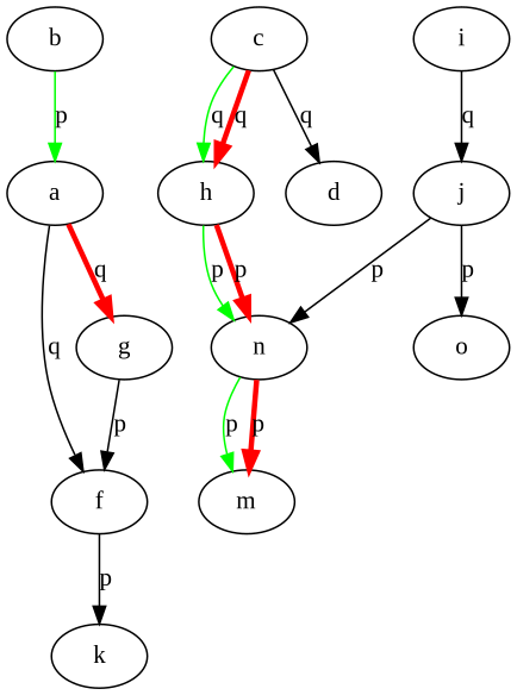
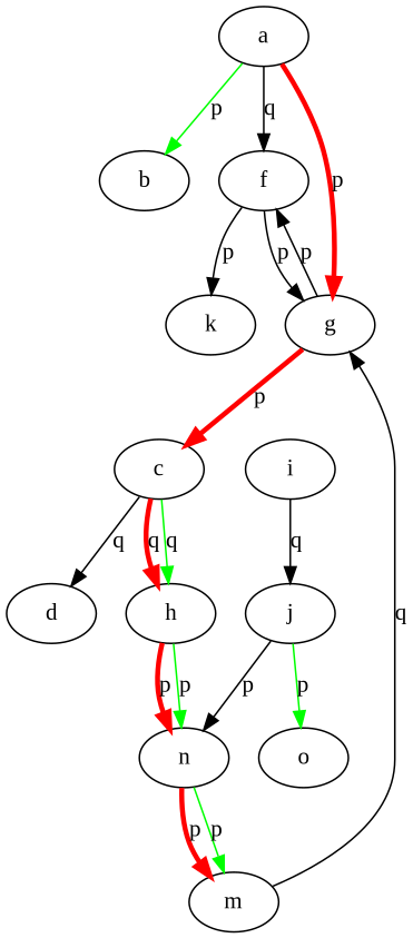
  digraph {
    fontname="Liberation Serif"
    node [fontname="Liberation Serif"]
    edge [fontname="Liberation Serif"]
    a
    b
    f
    g
    k
    c
    h
    d
    n
    i
    j
    m
    o
-   b -> a [color=green label=p penwidth=1]
+   a -> b [color=green label=p penwidth=1]
    a -> f [label=q]
-   a -> g [color=red label=q penwidth=3]
+   a -> g [color=red label=p penwidth=3]
+   f -> g [label=p]
    f -> k [label=p]
    g -> f [label=p]
+   g -> c [color=red label=p penwidth=3]
    c -> h [color=green label=q penwidth=1]
    c -> h [color=red label=q penwidth=3]
    c -> d [label=q]
    h -> n [color=green label=p penwidth=1]
    h -> n [color=red label=p penwidth=3]
    n -> m [color=green label=p penwidth=1]
    n -> m [color=red label=p penwidth=3]
    i -> j [label=q]
    j -> n [label=p]
-   j -> o [label=p]
+   j -> o [label=p color=green]
+   m -> g [label=q]
  }
